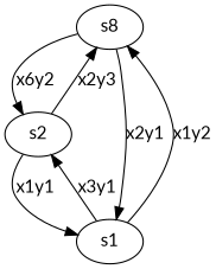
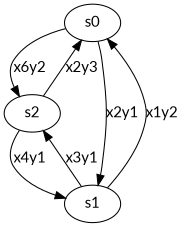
  digraph {
    fontname=Lato
    node [fontname=Lato]
    edge [fontname=Lato]
-   s0 [label=s8]
+   s0
    s2
    s1
    s0 -> s2 [label=x6y2]
    s0 -> s1 [label=x2y1]
    s2 -> s0 [label=x2y3]
-   s2 -> s1 [label=x1y1]
+   s2 -> s1 [label=x4y1]
    s1 -> s0 [label=x1y2]
    s1 -> s2 [label=x3y1]
  }
